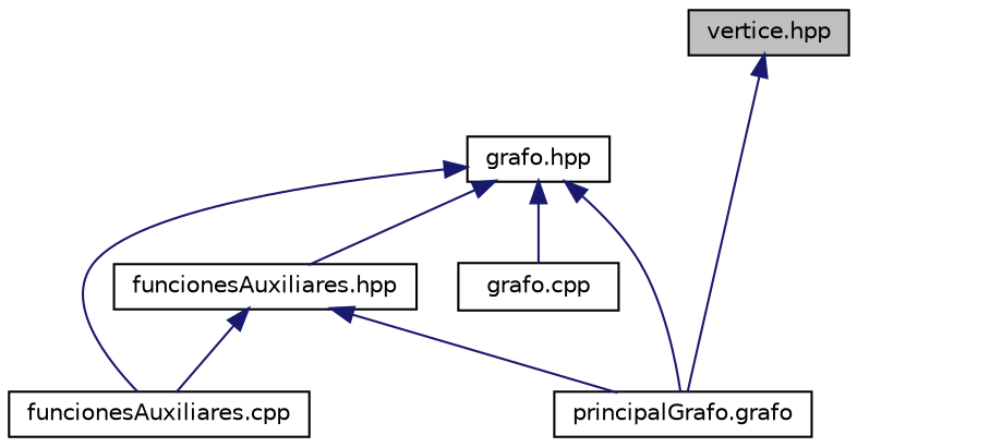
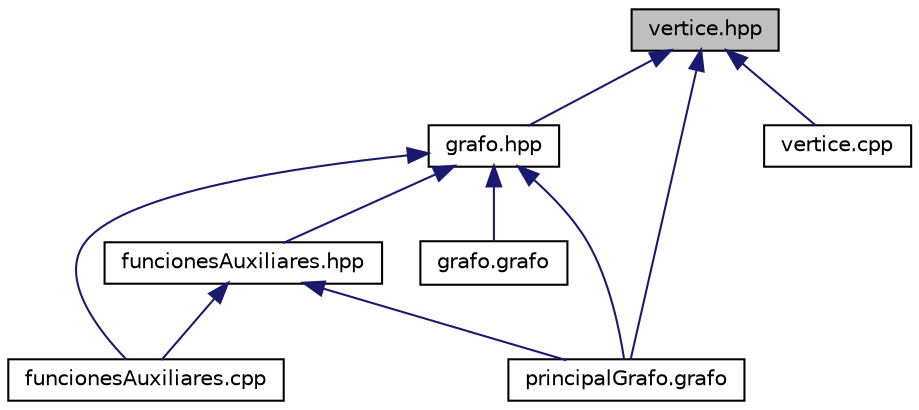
  digraph {
    node [color=black fillcolor=white fontname=Helvetica fontsize=10 shape=record style=filled]
    edge [color=midnightblue dir=back fontname=Helvetica fontsize=10 labelfontname=Helvetica labelfontsize=10 style=solid]
    n1 [fillcolor=grey75 fontcolor=black height=0.2 label="vertice.hpp" width=0.4]
    n2 [height=0.2 label="grafo.hpp" width=0.4]
    n3 [height=0.2 label="principalGrafo.grafo" width=0.4]
+   n4 [height=0.2 label="vertice.cpp" width=0.4]
    n5 [height=0.2 label="funcionesAuxiliares.cpp" width=0.4]
    n6 [height=0.2 label="funcionesAuxiliares.hpp" width=0.4]
-   n7 [height=0.2 label="grafo.cpp" width=0.4]
+   n7 [height=0.2 label="grafo.grafo" width=0.4]
+   n1 -> n2
    n1 -> n3
+   n1 -> n4
    n2 -> n3
    n2 -> n5
    n2 -> n6
    n2 -> n7
    n6 -> n3
    n6 -> n5
  }
